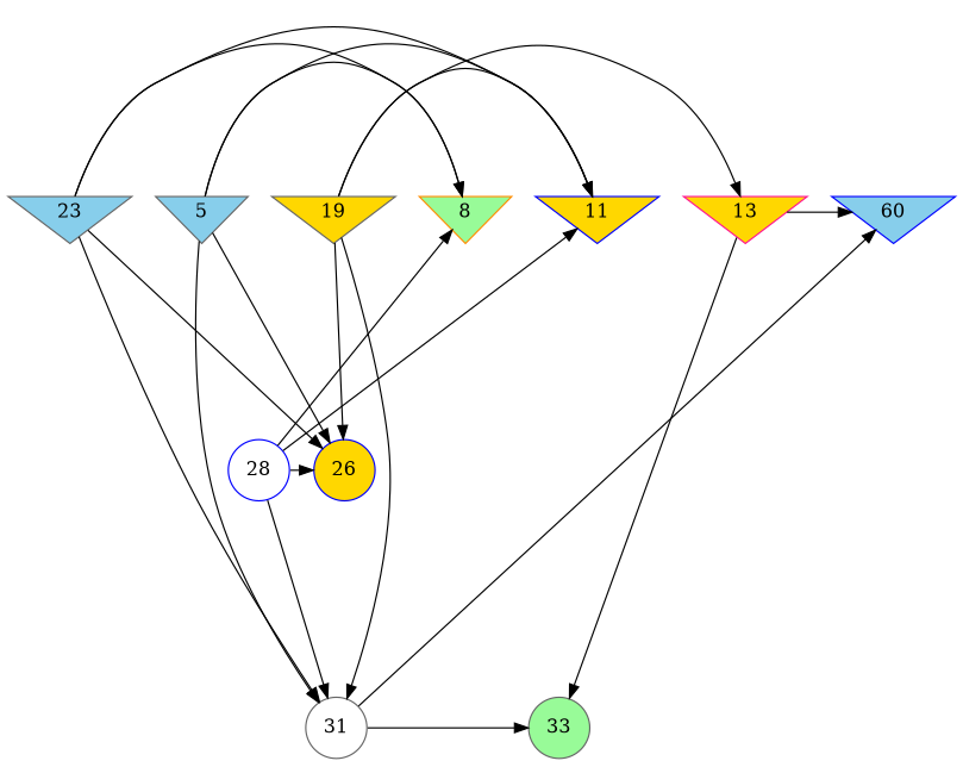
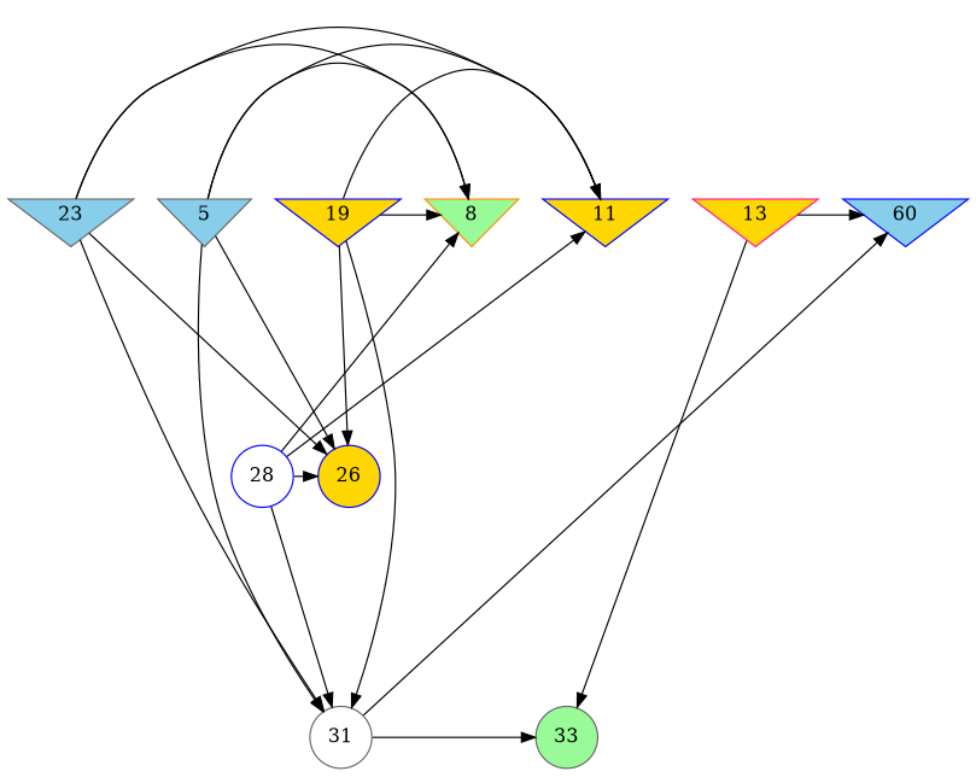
  digraph {
    ranksep=2.0
    node [color=gray40 fillcolor=gold shape=invtriangle style=filled]
    5 [fillcolor=skyblue]
    8 [color=darkorange fillcolor=palegreen]
    11 [color=blue]
    13 [color=deeppink]
-   19
+   19 [color=blue]
    n6 [color=blue fillcolor=skyblue label=60]
    23 [fillcolor=skyblue]
    26 [color=blue shape=circle]
    28 [color=blue fillcolor=white shape=circle]
    n10 [fillcolor=palegreen label=33 shape=circle]
    31 [fillcolor=white shape=circle]
    subgraph sub_1 {
      rank=same
      5
      8
      11
      13
      19
      n6
      23
    }
    subgraph sub_2 {
      rank=same
      26
      28
    }
    subgraph sub_3 {
      rank=same
      n10
      31
    }
    5 -> 8
    5 -> 11
    5 -> 26
    5 -> 31
    13 -> n6
    13 -> n10
-   19 -> 13
+   19 -> 8
    19 -> 11
    19 -> 26
    19 -> 31
    23 -> 8
    23 -> 11
    23 -> 26
    23 -> 31
    28 -> 8
    28 -> 11
    28 -> 26
    28 -> 31
    31 -> n6
    31 -> n10
  }
